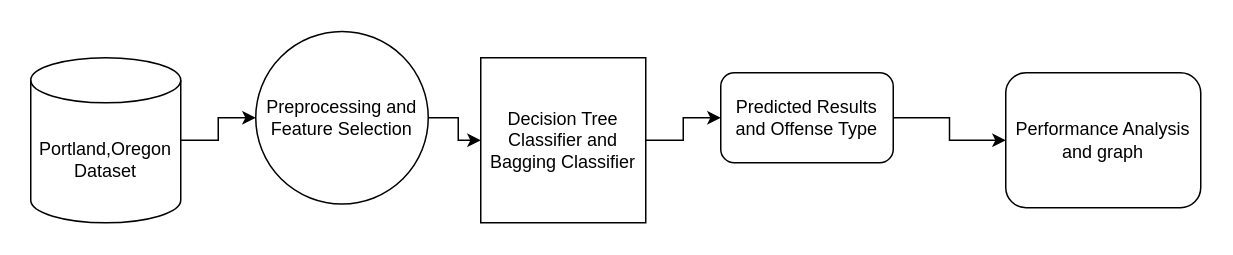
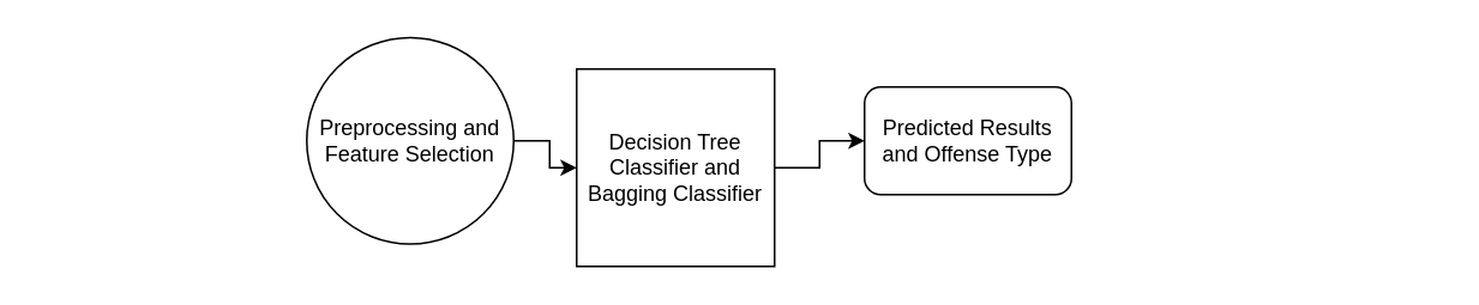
  <mxCell id="0" />
  <mxCell id="1" parent="0" />
- <mxCell id="2" style="edgeStyle=orthogonalEdgeStyle;rounded=0;orthogonalLoop=1;jettySize=auto;html=1;" edge="1" parent="1" source="3" target="5"><mxGeometry relative="1" as="geometry"><mxPoint x="230" y="108" as="targetPoint" /></mxGeometry></mxCell>
- <mxCell id="3" value="Portland,Oregon Dataset" style="shape=cylinder3;whiteSpace=wrap;html=1;boundedLbl=1;backgroundOutline=1;size=15;" vertex="1" parent="1"><mxGeometry x="20" y="38" width="100" height="110" as="geometry" /></mxCell>
  <mxCell id="4" style="edgeStyle=orthogonalEdgeStyle;rounded=0;orthogonalLoop=1;jettySize=auto;html=1;" edge="1" parent="1" source="5" target="7"><mxGeometry relative="1" as="geometry" /></mxCell>
  <mxCell id="5" value="Preprocessing and Feature Selection" style="ellipse;whiteSpace=wrap;html=1;aspect=fixed;" vertex="1" parent="1"><mxGeometry x="170" y="20.5" width="115" height="115" as="geometry" /></mxCell>
  <mxCell id="6" style="edgeStyle=orthogonalEdgeStyle;rounded=0;orthogonalLoop=1;jettySize=auto;html=1;entryX=0;entryY=0.5;entryDx=0;entryDy=0;" edge="1" parent="1" source="7" target="9"><mxGeometry relative="1" as="geometry" /></mxCell>
  <mxCell id="7" value="Decision Tree Classifier and Bagging Classifier" style="whiteSpace=wrap;html=1;aspect=fixed;" vertex="1" parent="1"><mxGeometry x="320" y="38" width="110" height="110" as="geometry" /></mxCell>
- <mxCell id="8" value="" style="edgeStyle=orthogonalEdgeStyle;rounded=0;orthogonalLoop=1;jettySize=auto;html=1;" edge="1" parent="1" source="9" target="10"><mxGeometry relative="1" as="geometry" /></mxCell>
  <mxCell id="9" value="Predicted Results and Offense Type" style="rounded=1;whiteSpace=wrap;html=1;" vertex="1" parent="1"><mxGeometry x="480" y="48" width="115" height="60" as="geometry" /></mxCell>
- <mxCell id="10" value="Performance Analysis and graph" style="rounded=1;whiteSpace=wrap;html=1;" vertex="1" parent="1"><mxGeometry x="670" y="48" width="130" height="90" as="geometry" /></mxCell>
